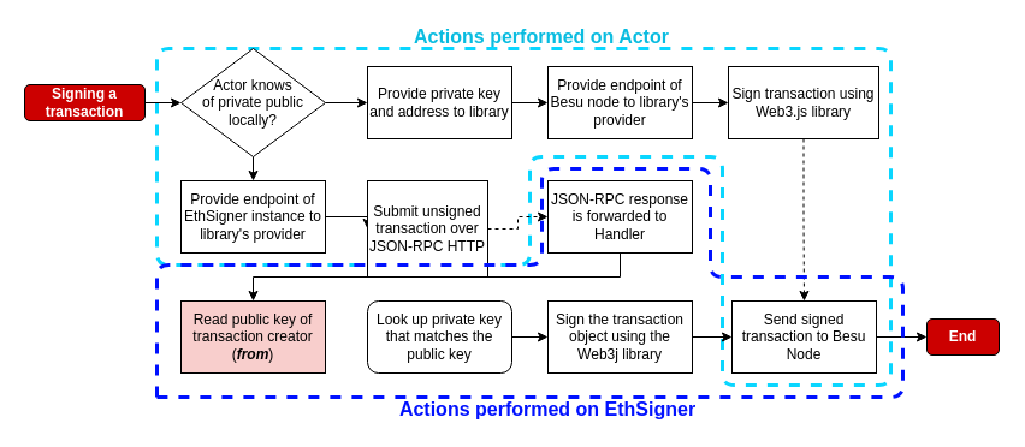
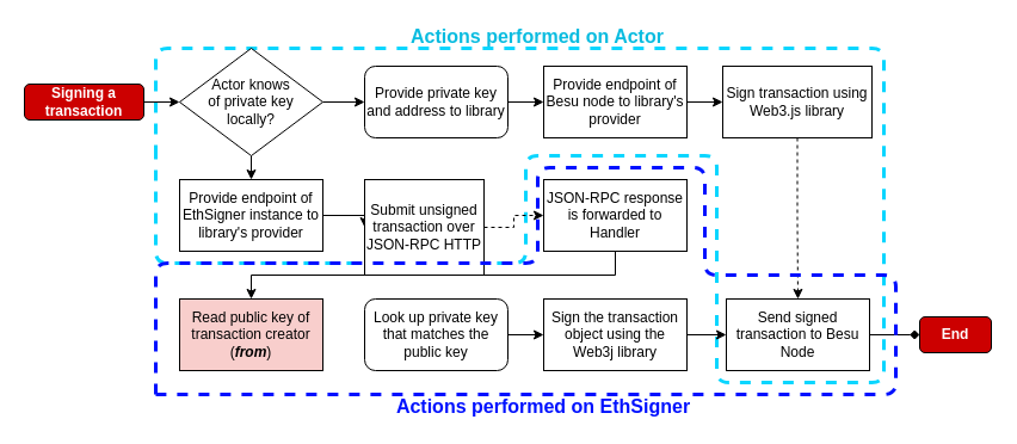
  <mxCell id="0" />
  <mxCell id="1" parent="0" />
  <mxCell id="2" value="" style="endArrow=none;dashed=1;html=1;strokeWidth=3;strokeColor=#0AD6FF;" edge="1" parent="1"><mxGeometry width="50" height="50" relative="1" as="geometry"><mxPoint x="130" y="130" as="sourcePoint" /><mxPoint x="130" y="130" as="targetPoint" /><Array as="points"><mxPoint x="130" y="40" /><mxPoint x="740" y="40" /><mxPoint x="740" y="320" /><mxPoint x="600" y="320" /><mxPoint x="600" y="130" /><mxPoint x="440" y="130" /><mxPoint x="440" y="220" /><mxPoint x="130" y="220" /></Array></mxGeometry></mxCell>
  <mxCell id="3" style="edgeStyle=orthogonalEdgeStyle;rounded=0;orthogonalLoop=1;jettySize=auto;html=1;exitX=1;exitY=0.5;exitDx=0;exitDy=0;entryX=0;entryY=0.5;entryDx=0;entryDy=0;" edge="1" parent="1" source="4" target="7"><mxGeometry relative="1" as="geometry" /></mxCell>
  <mxCell id="4" value="&lt;b&gt;&lt;font color=&quot;#ffffff&quot;&gt;Signing a transaction&lt;/font&gt;&lt;/b&gt;" style="rounded=1;whiteSpace=wrap;html=1;fillColor=#CC0000;" vertex="1" parent="1"><mxGeometry y="70" width="100" height="30" as="geometry" x="20" /></mxCell>
  <mxCell id="5" style="edgeStyle=orthogonalEdgeStyle;rounded=0;orthogonalLoop=1;jettySize=auto;html=1;exitX=1;exitY=0.5;exitDx=0;exitDy=0;entryX=0;entryY=0.5;entryDx=0;entryDy=0;" edge="1" parent="1" source="7" target="9"><mxGeometry relative="1" as="geometry" /></mxCell>
  <mxCell id="6" style="edgeStyle=orthogonalEdgeStyle;rounded=0;orthogonalLoop=1;jettySize=auto;html=1;exitX=0.5;exitY=1;exitDx=0;exitDy=0;entryX=0.5;entryY=0;entryDx=0;entryDy=0;" edge="1" parent="1" source="7" target="15"><mxGeometry relative="1" as="geometry" /></mxCell>
- <mxCell id="7" value="Actor knows&lt;br&gt;of private public&lt;br&gt;locally?" style="rhombus;whiteSpace=wrap;html=1;" vertex="1" parent="1"><mxGeometry x="150" width="120" height="90" as="geometry" y="40" /></mxCell>
+ <mxCell id="7" value="Actor knows&lt;br&gt;of private key&lt;br&gt;locally?" style="rhombus;whiteSpace=wrap;html=1;" vertex="1" parent="1"><mxGeometry x="150" width="120" height="90" as="geometry" y="40" /></mxCell>
  <mxCell id="8" style="edgeStyle=orthogonalEdgeStyle;rounded=0;orthogonalLoop=1;jettySize=auto;html=1;exitX=1;exitY=0.5;exitDx=0;exitDy=0;entryX=0;entryY=0.5;entryDx=0;entryDy=0;" edge="1" parent="1" source="9" target="11"><mxGeometry relative="1" as="geometry" /></mxCell>
- <mxCell id="9" value="Provide private key and address to library" style="rounded=0;whiteSpace=wrap;html=1;" vertex="1" parent="1"><mxGeometry x="305" y="55" width="120" height="60" as="geometry" /></mxCell>
+ <mxCell id="9" value="Provide private key and address to library" style="whiteSpace=wrap;html=1;rounded=1;" vertex="1" parent="1"><mxGeometry x="305" y="55" width="120" height="60" as="geometry" /></mxCell>
  <mxCell id="10" style="edgeStyle=orthogonalEdgeStyle;rounded=0;orthogonalLoop=1;jettySize=auto;html=1;exitX=1;exitY=0.5;exitDx=0;exitDy=0;entryX=0;entryY=0.5;entryDx=0;entryDy=0;" edge="1" parent="1" source="11" target="13"><mxGeometry relative="1" as="geometry" /></mxCell>
  <mxCell id="11" value="Provide endpoint of Besu node to library's provider" style="rounded=0;whiteSpace=wrap;html=1;" vertex="1" parent="1"><mxGeometry x="455" y="55" width="120" height="60" as="geometry" /></mxCell>
  <mxCell id="12" style="edgeStyle=orthogonalEdgeStyle;rounded=0;orthogonalLoop=1;jettySize=auto;html=1;exitX=0.5;exitY=1;exitDx=0;exitDy=0;entryX=0.5;entryY=0;entryDx=0;entryDy=0;strokeWidth=1;dashed=1;" edge="1" parent="1" source="13" target="26"><mxGeometry relative="1" as="geometry" /></mxCell>
  <mxCell id="13" value="Sign transaction using Web3.js library" style="rounded=0;whiteSpace=wrap;html=1;" vertex="1" parent="1"><mxGeometry x="605" y="55" width="125" height="60" as="geometry" /></mxCell>
  <mxCell id="14" style="edgeStyle=orthogonalEdgeStyle;rounded=0;orthogonalLoop=1;jettySize=auto;html=1;exitX=1;exitY=0.5;exitDx=0;exitDy=0;entryX=0;entryY=0.5;entryDx=0;entryDy=0;" edge="1" parent="1" source="15" target="17"><mxGeometry relative="1" as="geometry" /></mxCell>
  <mxCell id="15" value="Provide endpoint of EthSigner instance to library's provider" style="rounded=0;whiteSpace=wrap;html=1;" vertex="1" parent="1"><mxGeometry x="150" y="150" width="120" height="60" as="geometry" /></mxCell>
  <mxCell id="16" style="edgeStyle=orthogonalEdgeStyle;rounded=0;orthogonalLoop=1;jettySize=auto;html=1;exitX=1;exitY=0.5;exitDx=0;exitDy=0;entryX=0;entryY=0.5;entryDx=0;entryDy=0;dashed=1;" edge="1" parent="1" source="17" target="19"><mxGeometry relative="1" as="geometry" /></mxCell>
  <mxCell id="17" value="Submit unsigned transaction over JSON-RPC HTTP" style="rounded=0;whiteSpace=wrap;html=1;" vertex="1" parent="1"><mxGeometry x="305" y="150" width="100" height="80" as="geometry" /></mxCell>
  <mxCell id="18" style="edgeStyle=orthogonalEdgeStyle;rounded=0;orthogonalLoop=1;jettySize=auto;html=1;exitX=0.5;exitY=1;exitDx=0;exitDy=0;entryX=0.5;entryY=0;entryDx=0;entryDy=0;" edge="1" parent="1" source="19" target="20"><mxGeometry relative="1" as="geometry"><Array as="points"><mxPoint x="515" y="230" /><mxPoint x="210" y="230" /></Array></mxGeometry></mxCell>
  <mxCell id="19" value="JSON-RPC response is forwarded to Handler" style="rounded=0;whiteSpace=wrap;html=1;" vertex="1" parent="1"><mxGeometry x="455" y="150" width="120" height="60" as="geometry" /></mxCell>
  <mxCell id="20" value="Read public key of transaction creator (&lt;i style=&quot;font-weight: bold&quot;&gt;from&lt;/i&gt;)" style="rounded=0;whiteSpace=wrap;html=1;fillColor=#f8cecc;" vertex="1" parent="1"><mxGeometry x="150" y="250" width="120" height="60" as="geometry" /></mxCell>
  <mxCell id="21" style="edgeStyle=orthogonalEdgeStyle;rounded=0;orthogonalLoop=1;jettySize=auto;html=1;exitX=1;exitY=0.5;exitDx=0;exitDy=0;entryX=0;entryY=0.5;entryDx=0;entryDy=0;" edge="1" parent="1" source="22" target="24"><mxGeometry relative="1" as="geometry" /></mxCell>
  <mxCell id="22" value="Look up private key that matches the public key" style="whiteSpace=wrap;html=1;rounded=1;" vertex="1" parent="1"><mxGeometry x="305" y="250" width="120" height="60" as="geometry" /></mxCell>
  <mxCell id="23" style="edgeStyle=orthogonalEdgeStyle;rounded=0;orthogonalLoop=1;jettySize=auto;html=1;exitX=1;exitY=0.5;exitDx=0;exitDy=0;entryX=0;entryY=0.5;entryDx=0;entryDy=0;" edge="1" parent="1" source="24" target="26"><mxGeometry relative="1" as="geometry" /></mxCell>
  <mxCell id="24" value="Sign the transaction object using the Web3j library" style="rounded=0;whiteSpace=wrap;html=1;" vertex="1" parent="1"><mxGeometry x="455" y="250" width="120" height="60" as="geometry" /></mxCell>
- <mxCell id="25" style="edgeStyle=orthogonalEdgeStyle;rounded=0;orthogonalLoop=1;jettySize=auto;html=1;exitX=1;exitY=0.5;exitDx=0;exitDy=0;entryX=0;entryY=0.5;entryDx=0;entryDy=0;strokeWidth=1;" edge="1" parent="1" source="26" target="30"><mxGeometry relative="1" as="geometry" /></mxCell>
+ <mxCell id="25" style="edgeStyle=orthogonalEdgeStyle;rounded=0;orthogonalLoop=1;jettySize=auto;html=1;exitX=1;exitY=0.5;exitDx=0;exitDy=0;entryX=0;entryY=0.5;entryDx=0;entryDy=0;strokeWidth=1;endArrow=diamond;" edge="1" parent="1" source="26" target="30"><mxGeometry relative="1" as="geometry" /></mxCell>
  <mxCell id="26" value="Send signed transaction to Besu Node" style="rounded=0;whiteSpace=wrap;html=1;" vertex="1" parent="1"><mxGeometry x="608" y="250" width="120" height="60" as="geometry" /></mxCell>
  <mxCell id="27" value="" style="endArrow=none;dashed=1;html=1;strokeWidth=3;strokeColor=#0011FF;" edge="1" parent="1"><mxGeometry width="50" height="50" relative="1" as="geometry"><mxPoint x="130" y="330" as="sourcePoint" /><mxPoint x="130" y="330" as="targetPoint" /><Array as="points"><mxPoint x="130" y="220" /><mxPoint x="450" y="220" /><mxPoint x="450" y="140" /><mxPoint x="590" y="140" /><mxPoint x="590" y="230" /><mxPoint x="750" y="230" /><mxPoint x="750" y="290" /><mxPoint x="750" y="330" /></Array></mxGeometry></mxCell>
  <mxCell id="28" value="&lt;b&gt;&lt;font style=&quot;font-size: 16px&quot; color=&quot;#09bce0&quot;&gt;Actions performed on Actor&lt;/font&gt;&lt;/b&gt;" style="text;html=1;strokeColor=none;fillColor=none;align=center;verticalAlign=middle;whiteSpace=wrap;rounded=0;rotation=0;" vertex="1" parent="1"><mxGeometry x="140" y="20" width="620" height="20" as="geometry" /></mxCell>
  <mxCell id="29" value="&lt;b&gt;&lt;font style=&quot;font-size: 16px&quot; color=&quot;#0011ff&quot;&gt;Actions performed on EthSigner&lt;/font&gt;&lt;/b&gt;" style="text;html=1;strokeColor=none;fillColor=none;align=center;verticalAlign=middle;whiteSpace=wrap;rounded=0;rotation=0;" vertex="1" parent="1"><mxGeometry x="140" y="330" width="630" height="20" as="geometry" /></mxCell>
  <mxCell id="30" value="&lt;b&gt;&lt;font color=&quot;#ffffff&quot;&gt;End&lt;/font&gt;&lt;/b&gt;" style="rounded=1;whiteSpace=wrap;html=1;fillColor=#CC0000;" vertex="1" parent="1"><mxGeometry x="770" y="265" width="60" height="30" as="geometry" /></mxCell>
